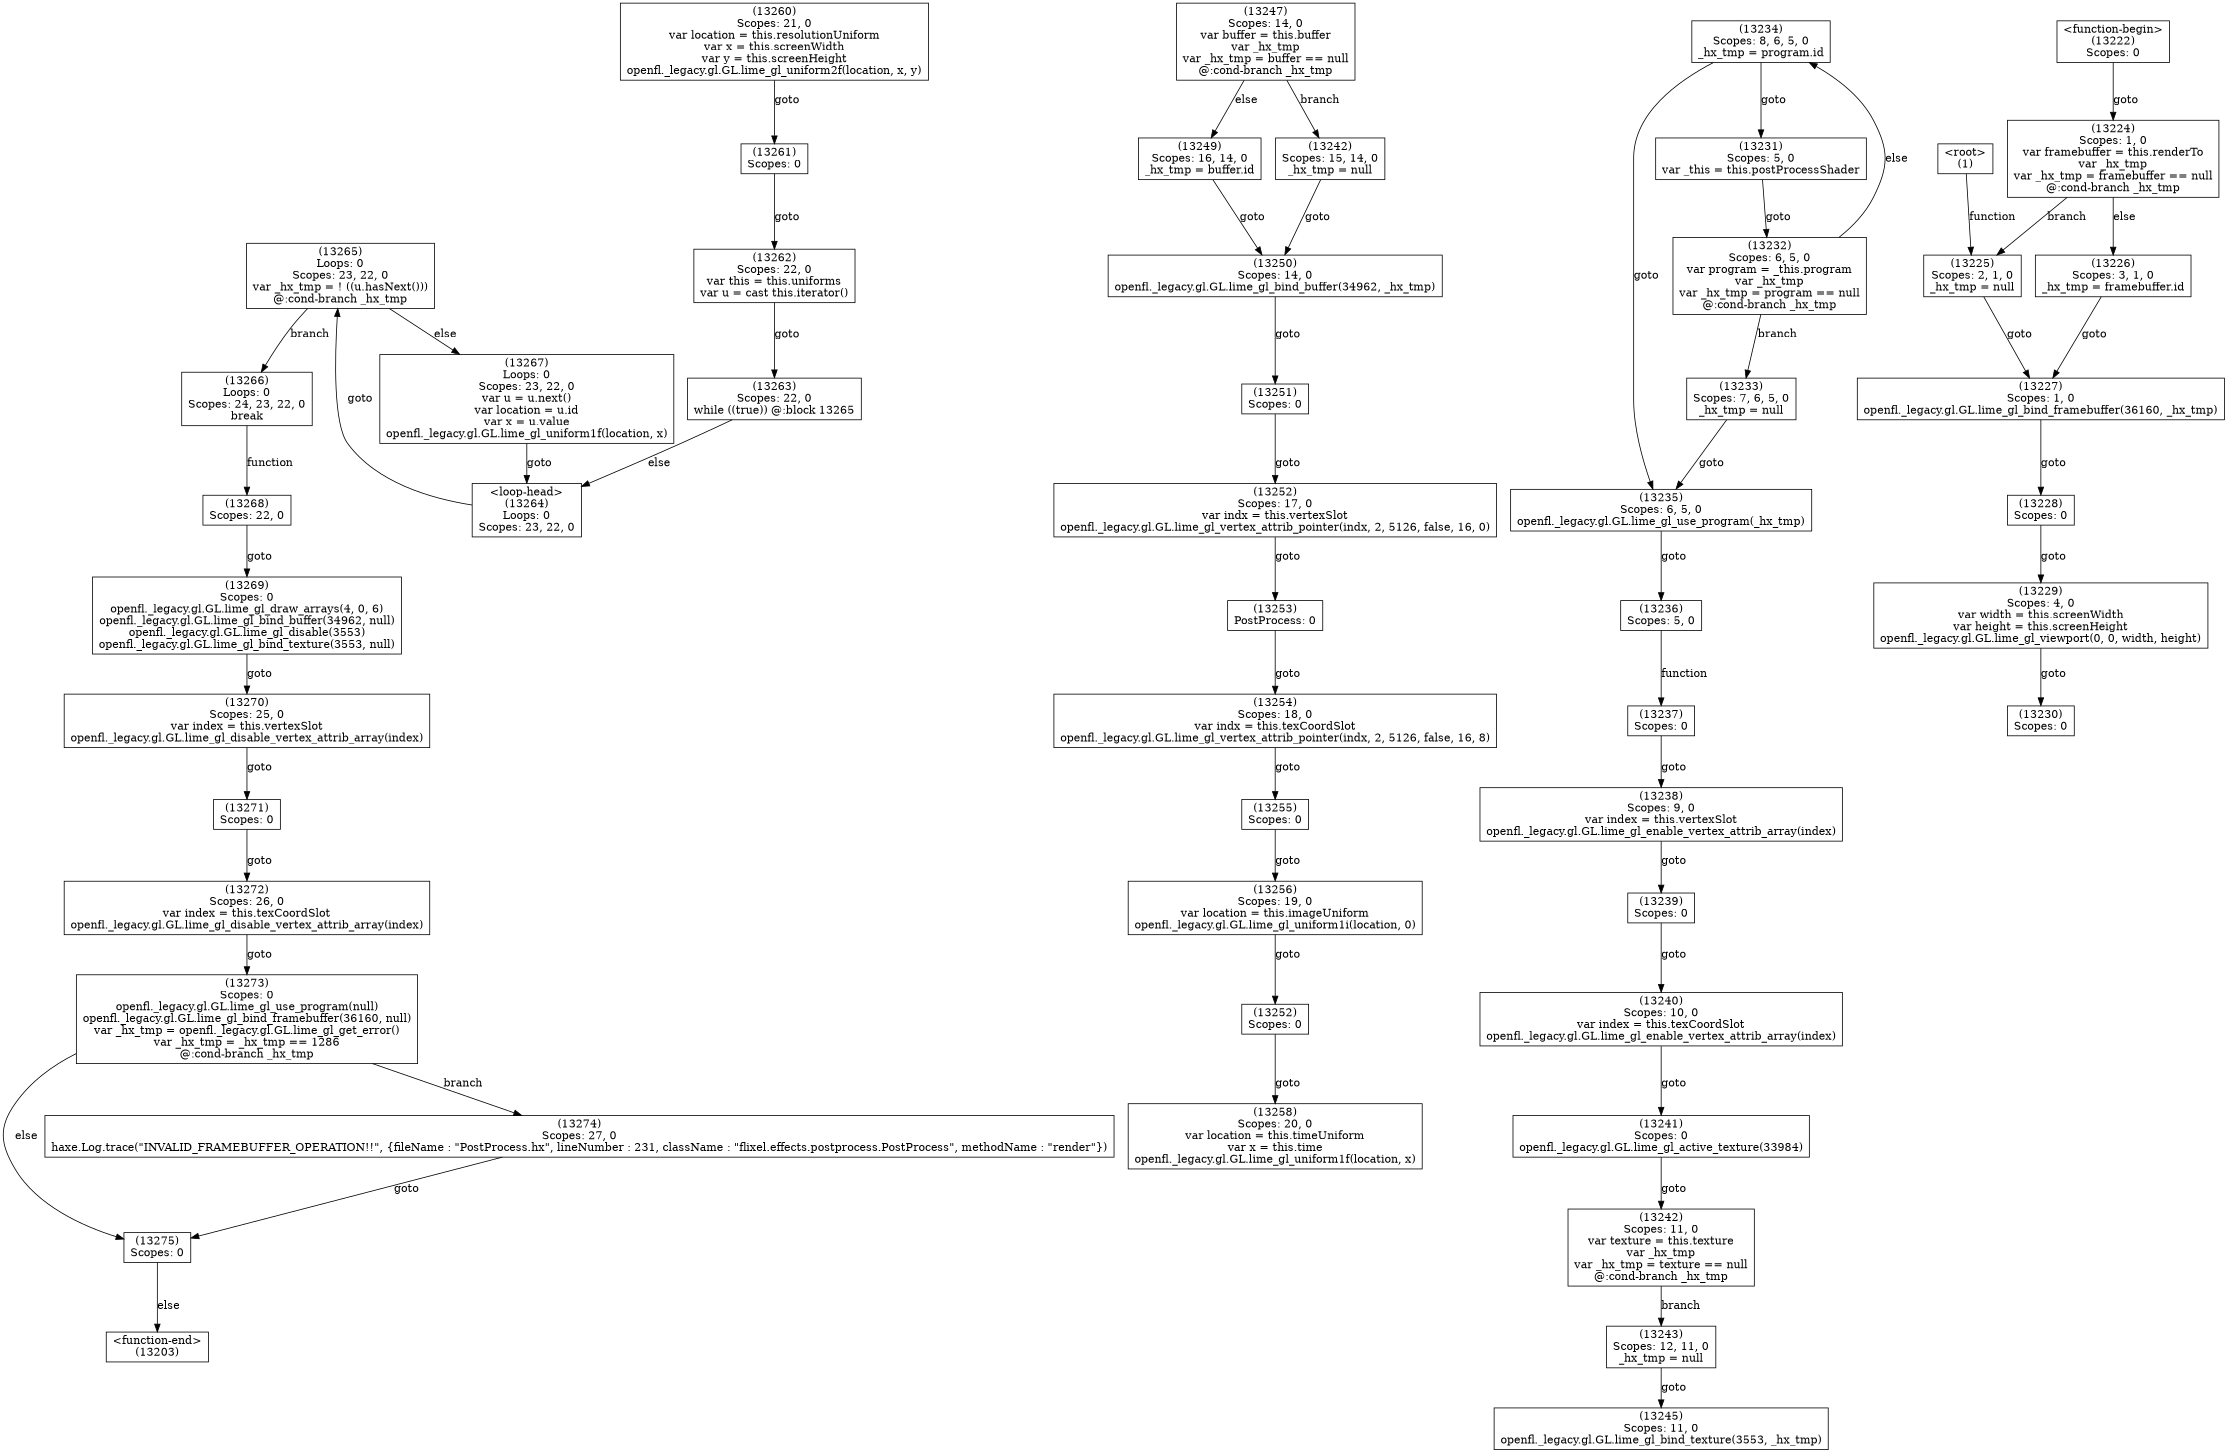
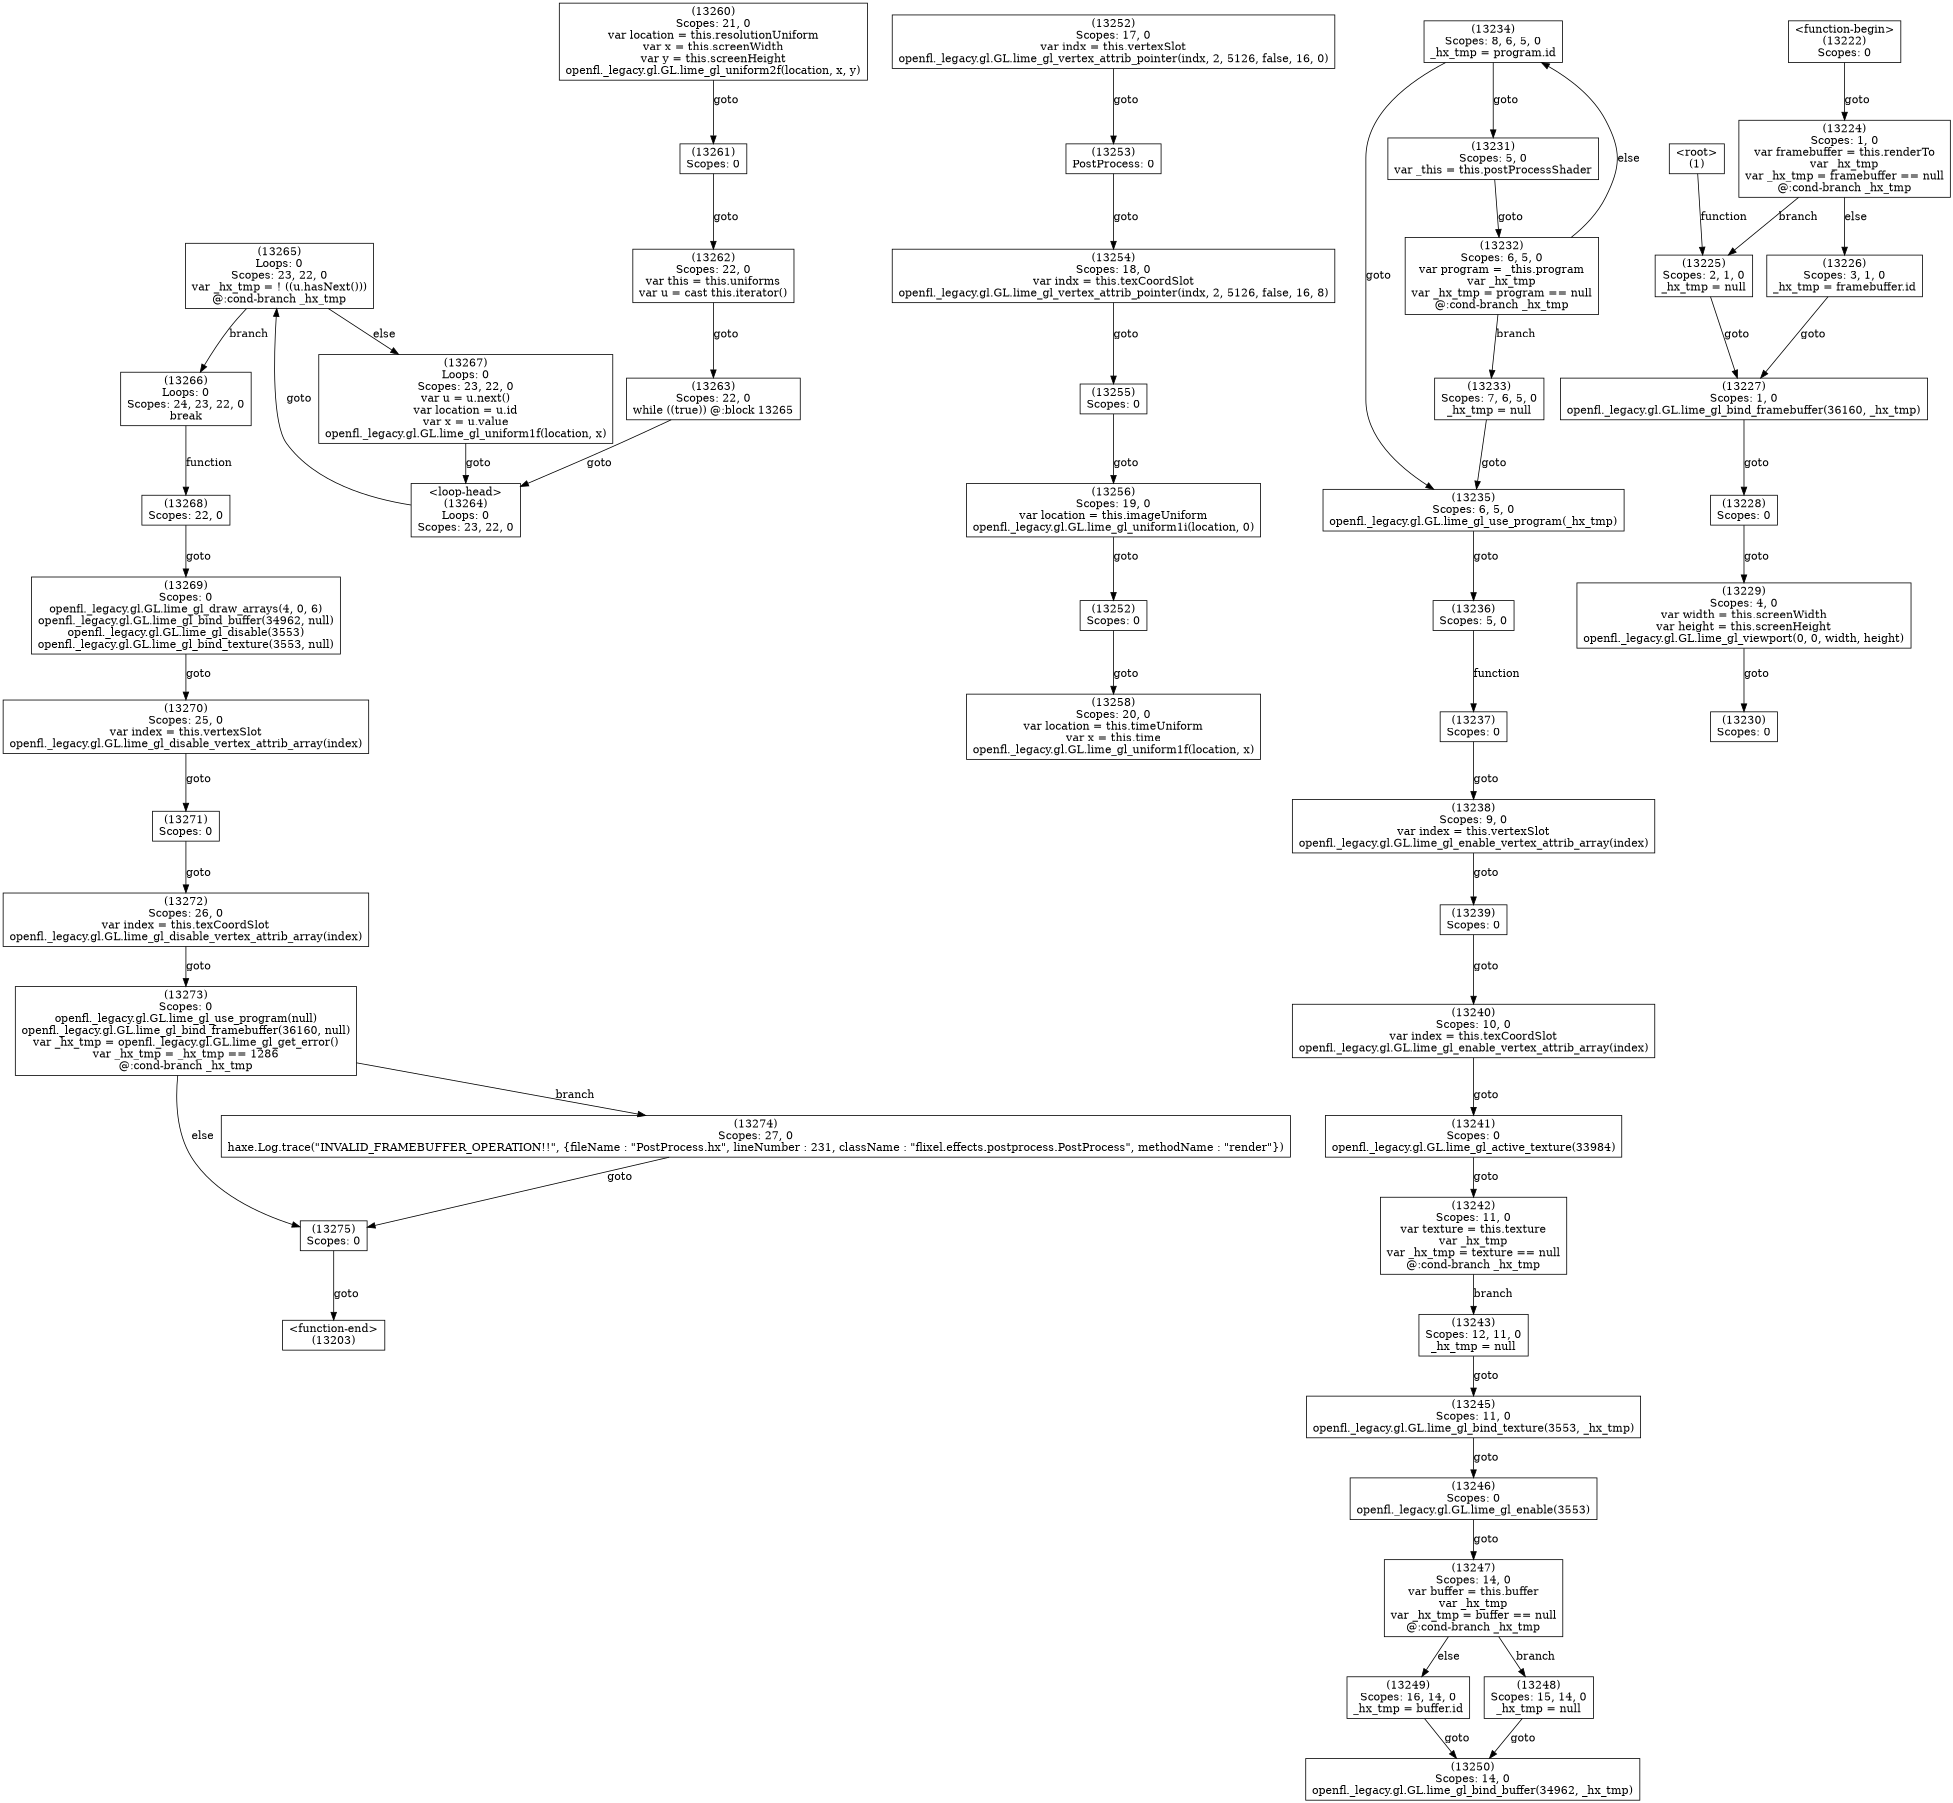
  digraph {
    node [shape=box]
    n1 [label="(13275)\nScopes: 0"]
    n2 [label="<function-end>\n(13203)"]
    n3 [label="(13274)\nScopes: 27, 0\nhaxe.Log.trace(\"INVALID_FRAMEBUFFER_OPERATION!!\", {fileName : \"PostProcess.hx\", lineNumber : 231, className : \"flixel.effects.postprocess.PostProcess\", methodName : \"render\"})"]
    n4 [label="(13273)\nScopes: 0\nopenfl._legacy.gl.GL.lime_gl_use_program(null)\nopenfl._legacy.gl.GL.lime_gl_bind_framebuffer(36160, null)\nvar _hx_tmp = openfl._legacy.gl.GL.lime_gl_get_error()\nvar _hx_tmp = _hx_tmp == 1286\n@:cond-branch _hx_tmp"]
    n5 [label="(13272)\nScopes: 26, 0\nvar index = this.texCoordSlot\nopenfl._legacy.gl.GL.lime_gl_disable_vertex_attrib_array(index)"]
    n6 [label="(13271)\nScopes: 0"]
    n7 [label="(13270)\nScopes: 25, 0\nvar index = this.vertexSlot\nopenfl._legacy.gl.GL.lime_gl_disable_vertex_attrib_array(index)"]
    n8 [label="(13269)\nScopes: 0\nopenfl._legacy.gl.GL.lime_gl_draw_arrays(4, 0, 6)\nopenfl._legacy.gl.GL.lime_gl_bind_buffer(34962, null)\nopenfl._legacy.gl.GL.lime_gl_disable(3553)\nopenfl._legacy.gl.GL.lime_gl_bind_texture(3553, null)"]
    n9 [label="(13268)\nScopes: 22, 0"]
    n10 [label="(13267)\nLoops: 0\nScopes: 23, 22, 0\nvar u = u.next()\nvar location = u.id\nvar x = u.value\nopenfl._legacy.gl.GL.lime_gl_uniform1f(location, x)"]
    n11 [label="<loop-head>\n(13264)\nLoops: 0\nScopes: 23, 22, 0"]
    n12 [label="(13265)\nLoops: 0\nScopes: 23, 22, 0\nvar _hx_tmp = ! ((u.hasNext()))\n@:cond-branch _hx_tmp"]
    n13 [label="(13266)\nLoops: 0\nScopes: 24, 23, 22, 0\nbreak"]
    n14 [label="(13263)\nScopes: 22, 0\nwhile ((true)) @:block 13265"]
    n15 [label="(13262)\nScopes: 22, 0\nvar this = this.uniforms\nvar u = cast this.iterator()"]
    n16 [label="(13261)\nScopes: 0"]
    n17 [label="(13260)\nScopes: 21, 0\nvar location = this.resolutionUniform\nvar x = this.screenWidth\nvar y = this.screenHeight\nopenfl._legacy.gl.GL.lime_gl_uniform2f(location, x, y)"]
    n18 [label="(13258)\nScopes: 20, 0\nvar location = this.timeUniform\nvar x = this.time\nopenfl._legacy.gl.GL.lime_gl_uniform1f(location, x)"]
    n19 [label="(13252)\nScopes: 0"]
    n20 [label="(13256)\nScopes: 19, 0\nvar location = this.imageUniform\nopenfl._legacy.gl.GL.lime_gl_uniform1i(location, 0)"]
    n21 [label="(13255)\nScopes: 0"]
    n22 [label="(13254)\nScopes: 18, 0\nvar indx = this.texCoordSlot\nopenfl._legacy.gl.GL.lime_gl_vertex_attrib_pointer(indx, 2, 5126, false, 16, 8)"]
    n23 [label="(13253)\nPostProcess: 0"]
    n24 [label="(13252)\nScopes: 17, 0\nvar indx = this.vertexSlot\nopenfl._legacy.gl.GL.lime_gl_vertex_attrib_pointer(indx, 2, 5126, false, 16, 0)"]
-   n25 [label="(13251)\nScopes: 0"]
    n26 [label="(13250)\nScopes: 14, 0\nopenfl._legacy.gl.GL.lime_gl_bind_buffer(34962, _hx_tmp)"]
    n27 [label="(13249)\nScopes: 16, 14, 0\n_hx_tmp = buffer.id"]
-   n28 [label="(13242)\nScopes: 15, 14, 0\n_hx_tmp = null"]
+   n28 [label="(13248)\nScopes: 15, 14, 0\n_hx_tmp = null"]
    n29 [label="(13247)\nScopes: 14, 0\nvar buffer = this.buffer\nvar _hx_tmp\nvar _hx_tmp = buffer == null\n@:cond-branch _hx_tmp"]
+   n30 [label="(13246)\nScopes: 0\nopenfl._legacy.gl.GL.lime_gl_enable(3553)"]
    n31 [label="(13245)\nScopes: 11, 0\nopenfl._legacy.gl.GL.lime_gl_bind_texture(3553, _hx_tmp)"]
    n32 [label="(13243)\nScopes: 12, 11, 0\n_hx_tmp = null"]
    n33 [label="(13242)\nScopes: 11, 0\nvar texture = this.texture\nvar _hx_tmp\nvar _hx_tmp = texture == null\n@:cond-branch _hx_tmp"]
    n34 [label="(13241)\nScopes: 0\nopenfl._legacy.gl.GL.lime_gl_active_texture(33984)"]
    n35 [label="(13240)\nScopes: 10, 0\nvar index = this.texCoordSlot\nopenfl._legacy.gl.GL.lime_gl_enable_vertex_attrib_array(index)"]
    n36 [label="(13239)\nScopes: 0"]
    n37 [label="(13238)\nScopes: 9, 0\nvar index = this.vertexSlot\nopenfl._legacy.gl.GL.lime_gl_enable_vertex_attrib_array(index)"]
    n38 [label="(13237)\nScopes: 0"]
    n39 [label="(13236)\nScopes: 5, 0"]
    n40 [label="(13235)\nScopes: 6, 5, 0\nopenfl._legacy.gl.GL.lime_gl_use_program(_hx_tmp)"]
    n41 [label="(13234)\nScopes: 8, 6, 5, 0\n_hx_tmp = program.id"]
    n42 [label="(13231)\nScopes: 5, 0\nvar _this = this.postProcessShader"]
    n43 [label="(13233)\nScopes: 7, 6, 5, 0\n_hx_tmp = null"]
    n44 [label="(13232)\nScopes: 6, 5, 0\nvar program = _this.program\nvar _hx_tmp\nvar _hx_tmp = program == null\n@:cond-branch _hx_tmp"]
    n45 [label="(13230)\nScopes: 0"]
    n46 [label="(13229)\nScopes: 4, 0\nvar width = this.screenWidth\nvar height = this.screenHeight\nopenfl._legacy.gl.GL.lime_gl_viewport(0, 0, width, height)"]
    n47 [label="(13228)\nScopes: 0"]
    n48 [label="(13227)\nScopes: 1, 0\nopenfl._legacy.gl.GL.lime_gl_bind_framebuffer(36160, _hx_tmp)"]
    n49 [label="(13226)\nScopes: 3, 1, 0\n_hx_tmp = framebuffer.id"]
    n50 [label="(13225)\nScopes: 2, 1, 0\n_hx_tmp = null"]
    n51 [label="(13224)\nScopes: 1, 0\nvar framebuffer = this.renderTo\nvar _hx_tmp\nvar _hx_tmp = framebuffer == null\n@:cond-branch _hx_tmp"]
    n52 [label="<function-begin>\n(13222)\nScopes: 0"]
    n53 [label="<root>\n(1)"]
-   n1 -> n2 [label=else]
+   n1 -> n2 [label=goto]
    n3 -> n1 [label=goto]
    n4 -> n1 [label=else]
    n4 -> n3 [label=branch]
    n5 -> n4 [label=goto]
    n6 -> n5 [label=goto]
    n7 -> n6 [label=goto]
    n8 -> n7 [label=goto]
    n9 -> n8 [label=goto]
    n10 -> n11 [label=goto]
    n11 -> n12 [label=goto]
    n12 -> n10 [label=else]
    n12 -> n13 [label=branch]
    n13 -> n9 [label=function]
-   n14 -> n11 [label=else]
+   n14 -> n11 [label=goto]
    n15 -> n14 [label=goto]
    n16 -> n15 [label=goto]
    n17 -> n16 [label=goto]
    n19 -> n18 [label=goto]
    n20 -> n19 [label=goto]
    n21 -> n20 [label=goto]
    n22 -> n21 [label=goto]
    n23 -> n22 [label=goto]
    n24 -> n23 [label=goto]
-   n25 -> n24 [label=goto]
-   n26 -> n25 [label=goto]
    n27 -> n26 [label=goto]
    n28 -> n26 [label=goto]
    n29 -> n27 [label=else]
    n29 -> n28 [label=branch]
+   n30 -> n29 [label=goto]
+   n31 -> n30 [label=goto]
    n32 -> n31 [label=goto]
    n33 -> n32 [label=branch]
    n34 -> n33 [label=goto]
    n35 -> n34 [label=goto]
    n36 -> n35 [label=goto]
    n37 -> n36 [label=goto]
    n38 -> n37 [label=goto]
    n39 -> n38 [label=function]
    n40 -> n39 [label=goto]
    n41 -> n40 [label=goto]
    n41 -> n42 [label=goto]
    n42 -> n44 [label=goto]
    n43 -> n40 [label=goto]
    n44 -> n41 [label=else]
    n44 -> n43 [label=branch]
    n46 -> n45 [label=goto]
    n47 -> n46 [label=goto]
    n48 -> n47 [label=goto]
    n49 -> n48 [label=goto]
    n50 -> n48 [label=goto]
    n51 -> n49 [label=else]
    n51 -> n50 [label=branch]
    n52 -> n51 [label=goto]
    n53 -> n50 [label=function]
  }
